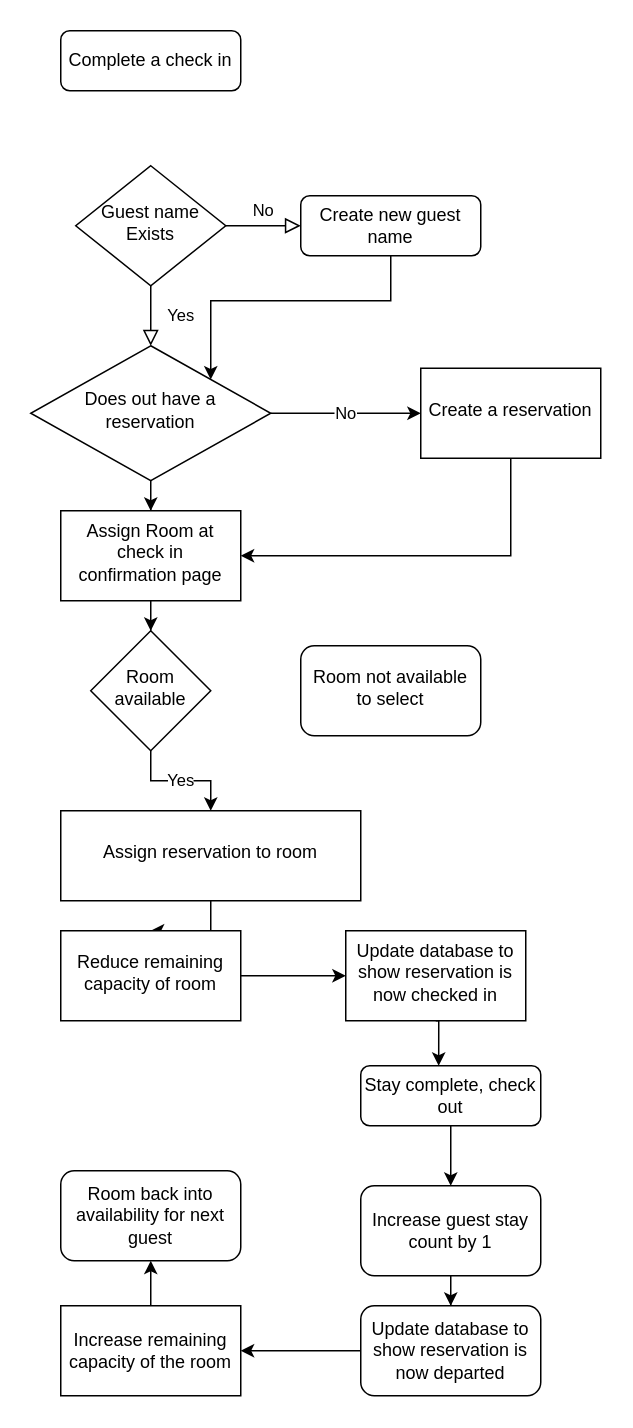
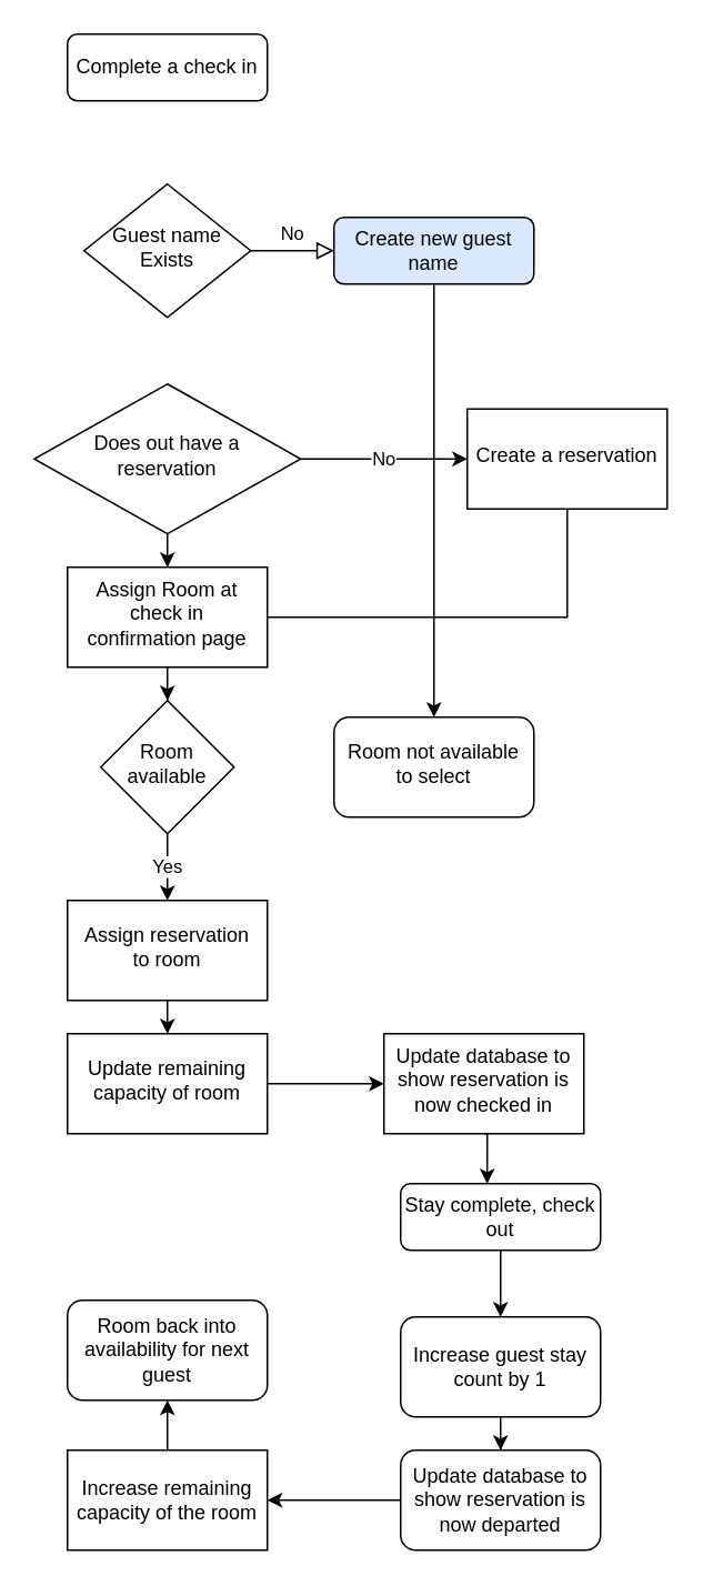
  <mxCell id="0" />
  <mxCell id="1" parent="0" />
  <mxCell id="2" value="Complete a check in" style="rounded=1;whiteSpace=wrap;html=1;fontSize=12;glass=0;strokeWidth=1;shadow=0;" parent="1" vertex="1"><mxGeometry x="40" y="20" width="120" height="40" as="geometry" /></mxCell>
- <mxCell id="3" value="Yes" style="rounded=0;html=1;jettySize=auto;orthogonalLoop=1;fontSize=11;endArrow=block;endFill=0;endSize=8;strokeWidth=1;shadow=0;labelBackgroundColor=none;edgeStyle=orthogonalEdgeStyle;" parent="1" source="5" target="10" edge="1"><mxGeometry y="20" relative="1" as="geometry"><mxPoint as="offset" /></mxGeometry></mxCell>
  <mxCell id="4" value="No" style="edgeStyle=orthogonalEdgeStyle;rounded=0;html=1;jettySize=auto;orthogonalLoop=1;fontSize=11;endArrow=block;endFill=0;endSize=8;strokeWidth=1;shadow=0;labelBackgroundColor=none;" parent="1" source="5" target="7" edge="1"><mxGeometry y="10" relative="1" as="geometry"><mxPoint as="offset" /></mxGeometry></mxCell>
  <mxCell id="5" value="Guest name Exists" style="rhombus;whiteSpace=wrap;html=1;shadow=0;fontFamily=Helvetica;fontSize=12;align=center;strokeWidth=1;spacing=6;spacingTop=-4;" parent="1" vertex="1"><mxGeometry x="50" y="110" width="100" height="80" as="geometry" /></mxCell>
- <mxCell id="6" style="edgeStyle=orthogonalEdgeStyle;rounded=0;orthogonalLoop=1;jettySize=auto;html=1;exitX=0.5;exitY=1;exitDx=0;exitDy=0;entryX=1;entryY=0;entryDx=0;entryDy=0;" edge="1" parent="1" source="7" target="10"><mxGeometry relative="1" as="geometry" /></mxCell>
- <mxCell id="7" value="Create new guest name" style="rounded=1;whiteSpace=wrap;html=1;fontSize=12;glass=0;strokeWidth=1;shadow=0;" parent="1" vertex="1"><mxGeometry x="200" y="130" width="120" height="40" as="geometry" /></mxCell>
+ <mxCell id="6" style="edgeStyle=orthogonalEdgeStyle;rounded=0;orthogonalLoop=1;jettySize=auto;html=1;exitX=0.5;exitY=1;exitDx=0;exitDy=0;" edge="1" parent="1" source="7" target="17"><mxGeometry relative="1" as="geometry" /></mxCell>
+ <mxCell id="7" value="Create new guest name" style="rounded=1;whiteSpace=wrap;html=1;fontSize=12;glass=0;strokeWidth=1;shadow=0;fillColor=#dae8fc;" parent="1" vertex="1"><mxGeometry x="200" y="130" width="120" height="40" as="geometry" /></mxCell>
  <mxCell id="8" value="No&lt;br&gt;" style="edgeStyle=orthogonalEdgeStyle;rounded=0;orthogonalLoop=1;jettySize=auto;html=1;" edge="1" parent="1" source="10" target="12"><mxGeometry relative="1" as="geometry" /></mxCell>
  <mxCell id="9" value="" style="edgeStyle=orthogonalEdgeStyle;rounded=0;orthogonalLoop=1;jettySize=auto;html=1;" edge="1" parent="1" source="10" target="14"><mxGeometry relative="1" as="geometry" /></mxCell>
  <mxCell id="10" value="Does out have a reservation" style="rhombus;whiteSpace=wrap;html=1;shadow=0;fontFamily=Helvetica;fontSize=12;align=center;strokeWidth=1;spacing=6;spacingTop=-4;" parent="1" vertex="1"><mxGeometry x="20" y="230" width="160" height="90" as="geometry" /></mxCell>
- <mxCell id="11" style="edgeStyle=orthogonalEdgeStyle;rounded=0;orthogonalLoop=1;jettySize=auto;html=1;exitX=0.5;exitY=1;exitDx=0;exitDy=0;entryX=1;entryY=0.5;entryDx=0;entryDy=0;" edge="1" parent="1" source="12" target="14"><mxGeometry relative="1" as="geometry" /></mxCell>
+ <mxCell id="11" style="edgeStyle=orthogonalEdgeStyle;rounded=0;orthogonalLoop=1;jettySize=auto;html=1;exitX=0.5;exitY=1;exitDx=0;exitDy=0;entryX=1;entryY=0.5;entryDx=0;entryDy=0;endArrow=none;" edge="1" parent="1" source="12" target="14"><mxGeometry relative="1" as="geometry" /></mxCell>
  <mxCell id="12" value="Create a reservation" style="whiteSpace=wrap;html=1;shadow=0;strokeWidth=1;spacing=6;spacingTop=-4;" vertex="1" parent="1"><mxGeometry x="280" y="245" width="120" height="60" as="geometry" /></mxCell>
  <mxCell id="13" value="" style="edgeStyle=orthogonalEdgeStyle;rounded=0;orthogonalLoop=1;jettySize=auto;html=1;" edge="1" parent="1" source="14" target="16"><mxGeometry relative="1" as="geometry" /></mxCell>
  <mxCell id="14" value="Assign Room at check in confirmation page" style="whiteSpace=wrap;html=1;shadow=0;strokeWidth=1;spacing=6;spacingTop=-4;" vertex="1" parent="1"><mxGeometry x="40" y="340" width="120" height="60" as="geometry" /></mxCell>
  <mxCell id="15" value="Yes" style="edgeStyle=orthogonalEdgeStyle;rounded=0;orthogonalLoop=1;jettySize=auto;html=1;" edge="1" parent="1" source="16" target="19"><mxGeometry relative="1" as="geometry" /></mxCell>
  <mxCell id="16" value="Room available" style="rhombus;whiteSpace=wrap;html=1;shadow=0;strokeWidth=1;spacing=6;spacingTop=-4;" vertex="1" parent="1"><mxGeometry x="60" y="420" width="80" height="80" as="geometry" /></mxCell>
  <mxCell id="17" value="Room not available to select" style="whiteSpace=wrap;html=1;shadow=0;strokeWidth=1;spacing=6;spacingTop=-4;rounded=1;" vertex="1" parent="1"><mxGeometry x="200" y="430" width="120" height="60" as="geometry" /></mxCell>
  <mxCell id="18" value="" style="edgeStyle=orthogonalEdgeStyle;rounded=0;orthogonalLoop=1;jettySize=auto;html=1;" edge="1" parent="1" source="19" target="21"><mxGeometry relative="1" as="geometry" /></mxCell>
- <mxCell id="19" value="Assign reservation to room" style="whiteSpace=wrap;html=1;shadow=0;strokeWidth=1;spacing=6;spacingTop=-4;" vertex="1" parent="1"><mxGeometry x="40" y="540" width="200" height="60" as="geometry" /></mxCell>
+ <mxCell id="19" value="Assign reservation to room" style="whiteSpace=wrap;html=1;shadow=0;strokeWidth=1;spacing=6;spacingTop=-4;" vertex="1" parent="1"><mxGeometry x="40" y="540" width="120" height="60" as="geometry" /></mxCell>
  <mxCell id="20" value="" style="edgeStyle=orthogonalEdgeStyle;rounded=0;orthogonalLoop=1;jettySize=auto;html=1;" edge="1" parent="1" source="21" target="23"><mxGeometry relative="1" as="geometry" /></mxCell>
- <mxCell id="21" value="Reduce remaining capacity of room" style="whiteSpace=wrap;html=1;shadow=0;strokeWidth=1;spacing=6;spacingTop=-4;" vertex="1" parent="1"><mxGeometry x="40" y="620" width="120" height="60" as="geometry" /></mxCell>
+ <mxCell id="21" value="Update remaining capacity of room" style="whiteSpace=wrap;html=1;shadow=0;strokeWidth=1;spacing=6;spacingTop=-4;" vertex="1" parent="1"><mxGeometry x="40" y="620" width="120" height="60" as="geometry" /></mxCell>
  <mxCell id="22" style="edgeStyle=orthogonalEdgeStyle;rounded=0;orthogonalLoop=1;jettySize=auto;html=1;exitX=0.5;exitY=1;exitDx=0;exitDy=0;entryX=0.433;entryY=0;entryDx=0;entryDy=0;entryPerimeter=0;" edge="1" parent="1" source="23" target="25"><mxGeometry relative="1" as="geometry" /></mxCell>
  <mxCell id="23" value="Update database to show reservation is now checked in" style="whiteSpace=wrap;html=1;shadow=0;strokeWidth=1;spacing=6;spacingTop=-4;" vertex="1" parent="1"><mxGeometry x="230" y="620" width="120" height="60" as="geometry" /></mxCell>
  <mxCell id="24" value="" style="edgeStyle=orthogonalEdgeStyle;rounded=0;orthogonalLoop=1;jettySize=auto;html=1;" edge="1" parent="1" source="25" target="27"><mxGeometry relative="1" as="geometry" /></mxCell>
  <mxCell id="25" value="Stay complete, check out" style="rounded=1;whiteSpace=wrap;html=1;fontSize=12;glass=0;strokeWidth=1;shadow=0;" vertex="1" parent="1"><mxGeometry x="240" y="710" width="120" height="40" as="geometry" /></mxCell>
  <mxCell id="26" value="" style="edgeStyle=orthogonalEdgeStyle;rounded=0;orthogonalLoop=1;jettySize=auto;html=1;" edge="1" parent="1" source="27" target="29"><mxGeometry relative="1" as="geometry" /></mxCell>
  <mxCell id="27" value="Increase guest stay count by 1" style="whiteSpace=wrap;html=1;rounded=1;shadow=0;strokeWidth=1;glass=0;" vertex="1" parent="1"><mxGeometry x="240" y="790" width="120" height="60" as="geometry" /></mxCell>
  <mxCell id="28" value="" style="edgeStyle=orthogonalEdgeStyle;rounded=0;orthogonalLoop=1;jettySize=auto;html=1;" edge="1" parent="1" source="29" target="31"><mxGeometry relative="1" as="geometry" /></mxCell>
  <mxCell id="29" value="Update database to show reservation is now departed" style="whiteSpace=wrap;html=1;rounded=1;shadow=0;strokeWidth=1;glass=0;" vertex="1" parent="1"><mxGeometry x="240" y="870" width="120" height="60" as="geometry" /></mxCell>
  <mxCell id="30" value="" style="edgeStyle=orthogonalEdgeStyle;rounded=0;orthogonalLoop=1;jettySize=auto;html=1;" edge="1" parent="1" source="31" target="32"><mxGeometry relative="1" as="geometry" /></mxCell>
  <mxCell id="31" value="Increase remaining capacity of the room" style="whiteSpace=wrap;html=1;shadow=0;strokeWidth=1;glass=0;rounded=0;" vertex="1" parent="1"><mxGeometry x="40" y="870" width="120" height="60" as="geometry" /></mxCell>
  <mxCell id="32" value="Room back into availability for next guest" style="whiteSpace=wrap;html=1;rounded=1;shadow=0;strokeWidth=1;glass=0;" vertex="1" parent="1"><mxGeometry x="40" y="780" width="120" height="60" as="geometry" /></mxCell>
